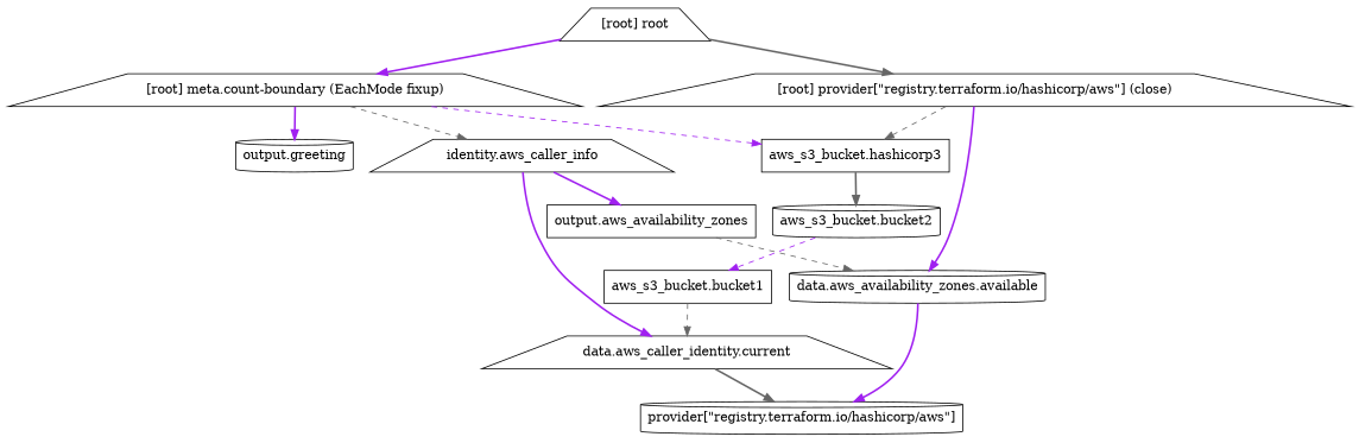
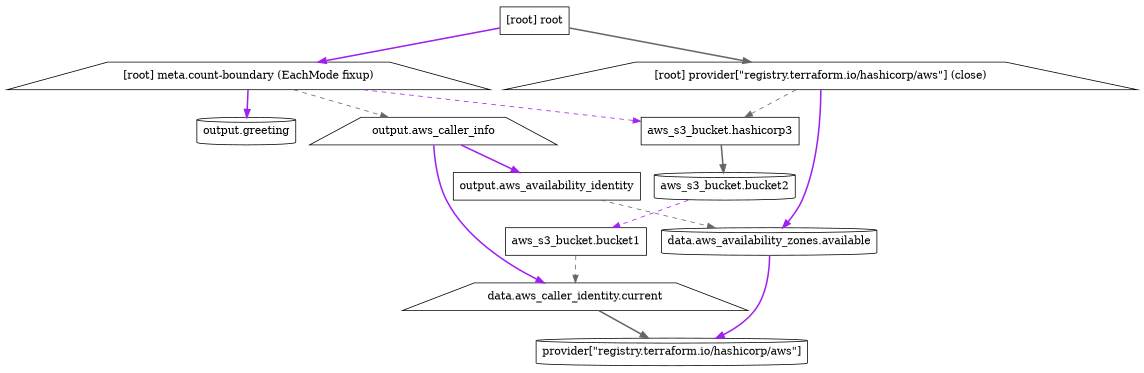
  digraph {
    compound=true
    newrank=true
    node [shape=trapezium]
    edge [color=purple style=bold]
    n1 [label="aws_s3_bucket.bucket1" shape=box]
    n2 [label="data.aws_caller_identity.current"]
    n3 [label="aws_s3_bucket.bucket2" shape=cylinder]
    n4 [label="aws_s3_bucket.hashicorp3" shape=box]
    n5 [label="data.aws_availability_zones.available" shape=cylinder]
    n6 [label="provider[\"registry.terraform.io/hashicorp/aws\"]" shape=cylinder]
-   n7 [label="output.aws_availability_zones" shape=box]
-   n8 [label="identity.aws_caller_info"]
+   n7 [label="output.aws_availability_identity" shape=box]
+   n8 [label="output.aws_caller_info"]
    n9 [label="output.greeting" shape=cylinder]
    "[root] meta.count-boundary (EachMode fixup)"
    "[root] provider[\"registry.terraform.io/hashicorp/aws\"] (close)"
-   "[root] root"
+   "[root] root" [shape=box]
    subgraph sub_1 {
      n1
      n2
      n3
      n4
      n5
      n6
      n7
      n8
      n9
      "[root] meta.count-boundary (EachMode fixup)"
      "[root] provider[\"registry.terraform.io/hashicorp/aws\"] (close)"
      "[root] root"
    }
    n1 -> n2 [color=gray40 style=dashed]
    n2 -> n6 [color=gray40]
    n3 -> n1 [style=dashed]
    n4 -> n3 [color=gray40]
    n5 -> n6
    n7 -> n5 [color=gray40 style=dashed]
    n8 -> n2
    n8 -> n7
    "[root] meta.count-boundary (EachMode fixup)" -> n4 [style=dashed]
    "[root] meta.count-boundary (EachMode fixup)" -> n8 [color=gray40 style=dashed]
    "[root] meta.count-boundary (EachMode fixup)" -> n9
    "[root] provider[\"registry.terraform.io/hashicorp/aws\"] (close)" -> n4 [color=gray40 style=dashed]
    "[root] provider[\"registry.terraform.io/hashicorp/aws\"] (close)" -> n5
    "[root] root" -> "[root] meta.count-boundary (EachMode fixup)"
    "[root] root" -> "[root] provider[\"registry.terraform.io/hashicorp/aws\"] (close)" [color=gray40]
  }
